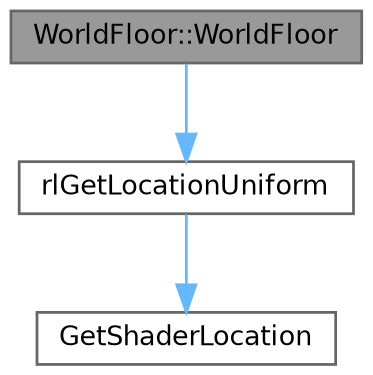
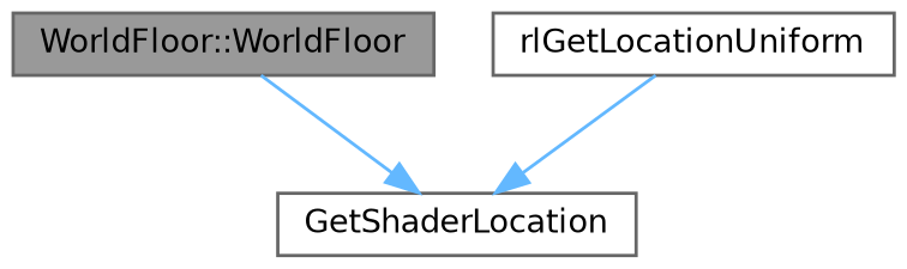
  digraph {
    rankdir=TB
    node [color=grey40 fillcolor=white fontname=Helvetica fontsize=10 shape=box style=filled]
    edge [color=steelblue1 fontname=Helvetica fontsize=10 labelfontname=Helvetica labelfontsize=10 style=solid]
    n1 [color=gray40 fillcolor=grey60 fontcolor=black height=0.2 label="WorldFloor::WorldFloor" width=0.4]
    n2 [height=0.2 label=GetShaderLocation width=0.4]
    n3 [height=0.2 label=rlGetLocationUniform width=0.4]
-   n1 -> n3
+   n1 -> n2
    n3 -> n2
  }
